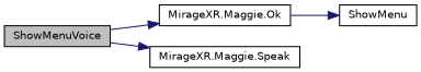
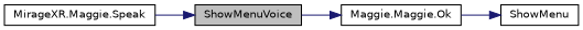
  digraph {
    rankdir=LR
    node [color=black fillcolor=white fontname=Helvetica fontsize=10 shape=record style=filled]
    edge [color=midnightblue fontname=Helvetica fontsize=10 labelfontname=Helvetica labelfontsize=10 style=solid]
    n1 [fillcolor=grey75 fontcolor=black height=0.2 label=ShowMenuVoice width=0.4]
-   n2 [height=0.2 label="MirageXR.Maggie.Ok" width=0.4]
+   n2 [height=0.2 label="Maggie.Maggie.Ok" width=0.4]
    n3 [height=0.2 label="MirageXR.Maggie.Speak" width=0.4]
    n4 [height=0.2 label=ShowMenu width=0.4]
    n1 -> n2
-   n1 -> n3
+   n3 -> n1
    n2 -> n4
  }
